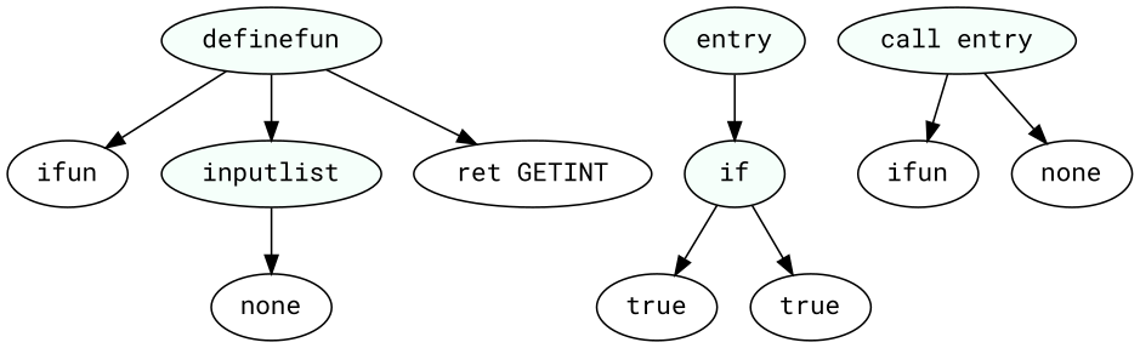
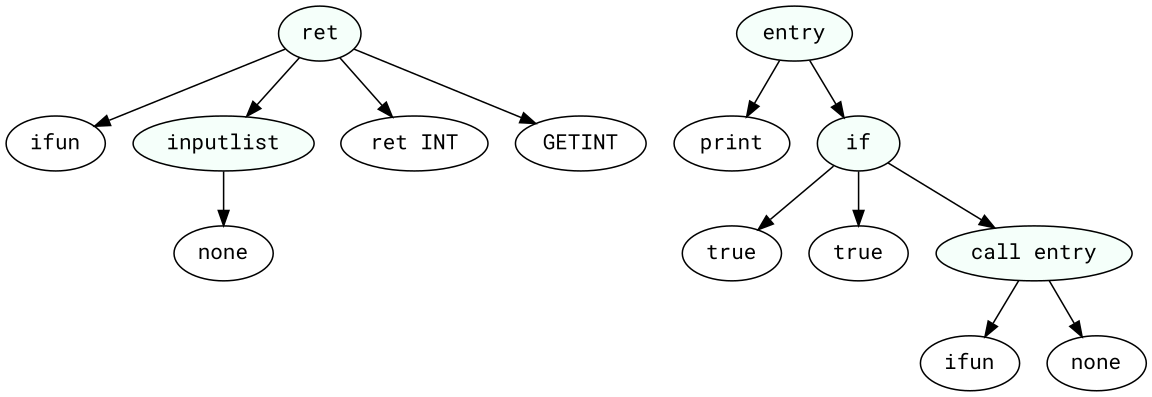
  digraph {
    fontname="Roboto Mono"
    node [fontname="Roboto Mono"]
    edge [fontname="Roboto Mono"]
    n1 [label=ifun]
    n2 [label=none]
    n3 [fillcolor=mintcream label=inputlist style=filled]
-   n4 [label="ret GETINT"]
-   n6 [fillcolor=mintcream label=definefun style=filled]
+   n4 [label="ret INT"]
+   n5 [label=GETINT]
+   n6 [fillcolor=mintcream label=ret style=filled]
+   n7 [label=print]
    n8 [label=true]
    n9 [label=true]
    n10 [label=ifun]
    n11 [label=none]
    n12 [fillcolor=mintcream label="call entry" style=filled]
    n13 [fillcolor=mintcream label=if style=filled]
    n14 [fillcolor=mintcream label=entry style=filled]
    n3 -> n2
    n6 -> n1
    n6 -> n3
    n6 -> n4
+   n6 -> n5
    n12 -> n10
    n12 -> n11
    n13 -> n8
    n13 -> n9
+   n13 -> n12
+   n14 -> n7
    n14 -> n13
  }
